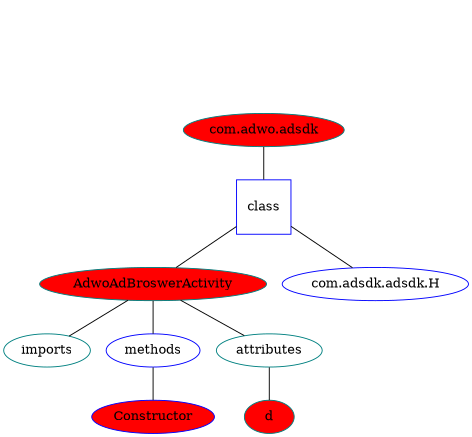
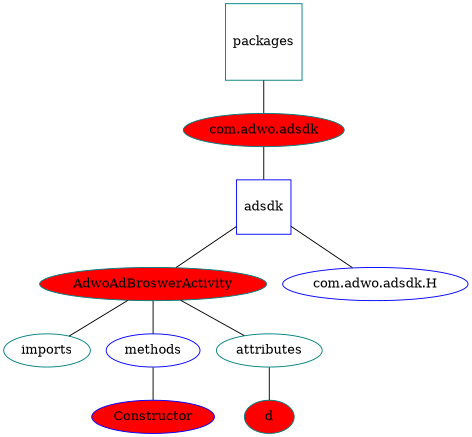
  graph {
    node [color=teal]
+   packages [shape=square]
    "com.adwo.adsdk" [fillcolor=red style=filled]
-   n3 [color=blue label=class shape=square]
+   n3 [color=blue label=adsdk shape=square]
    AdwoAdBroswerActivity [fillcolor=red style=filled]
-   "com.adwo.adsdk.H" [color=blue label="com.adsdk.adsdk.H"]
+   "com.adwo.adsdk.H" [color=blue]
    n6 [label=imports]
    n7 [color=blue label=methods]
    n8 [label=attributes]
    Constructor [color=blue fillcolor=red style=filled]
    d [fillcolor=red style=filled]
+   packages -- "com.adwo.adsdk"
    "com.adwo.adsdk" -- n3
    n3 -- AdwoAdBroswerActivity
    n3 -- "com.adwo.adsdk.H"
    AdwoAdBroswerActivity -- n6
    AdwoAdBroswerActivity -- n7
    AdwoAdBroswerActivity -- n8
    n7 -- Constructor
    n8 -- d
  }
